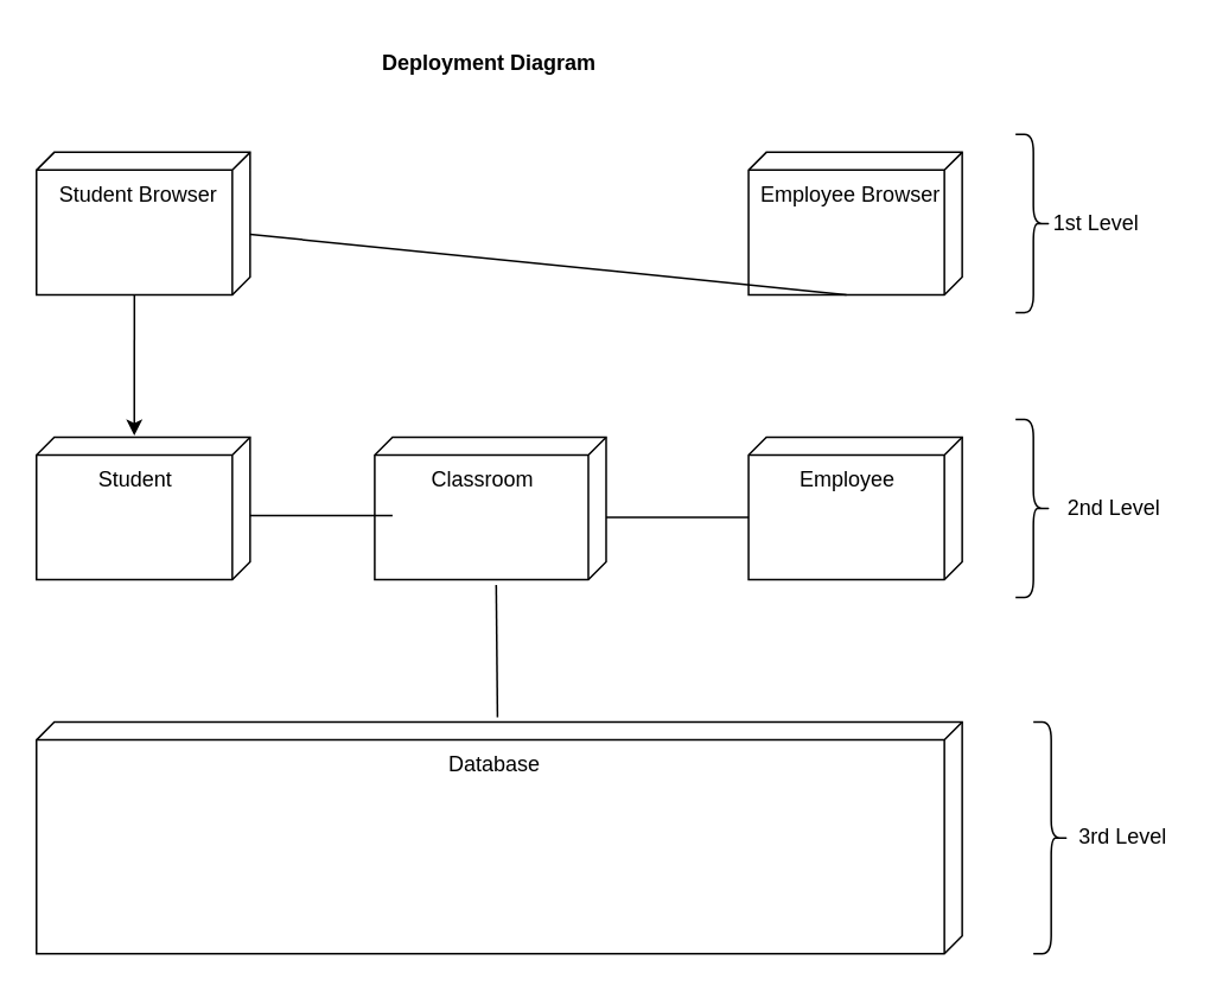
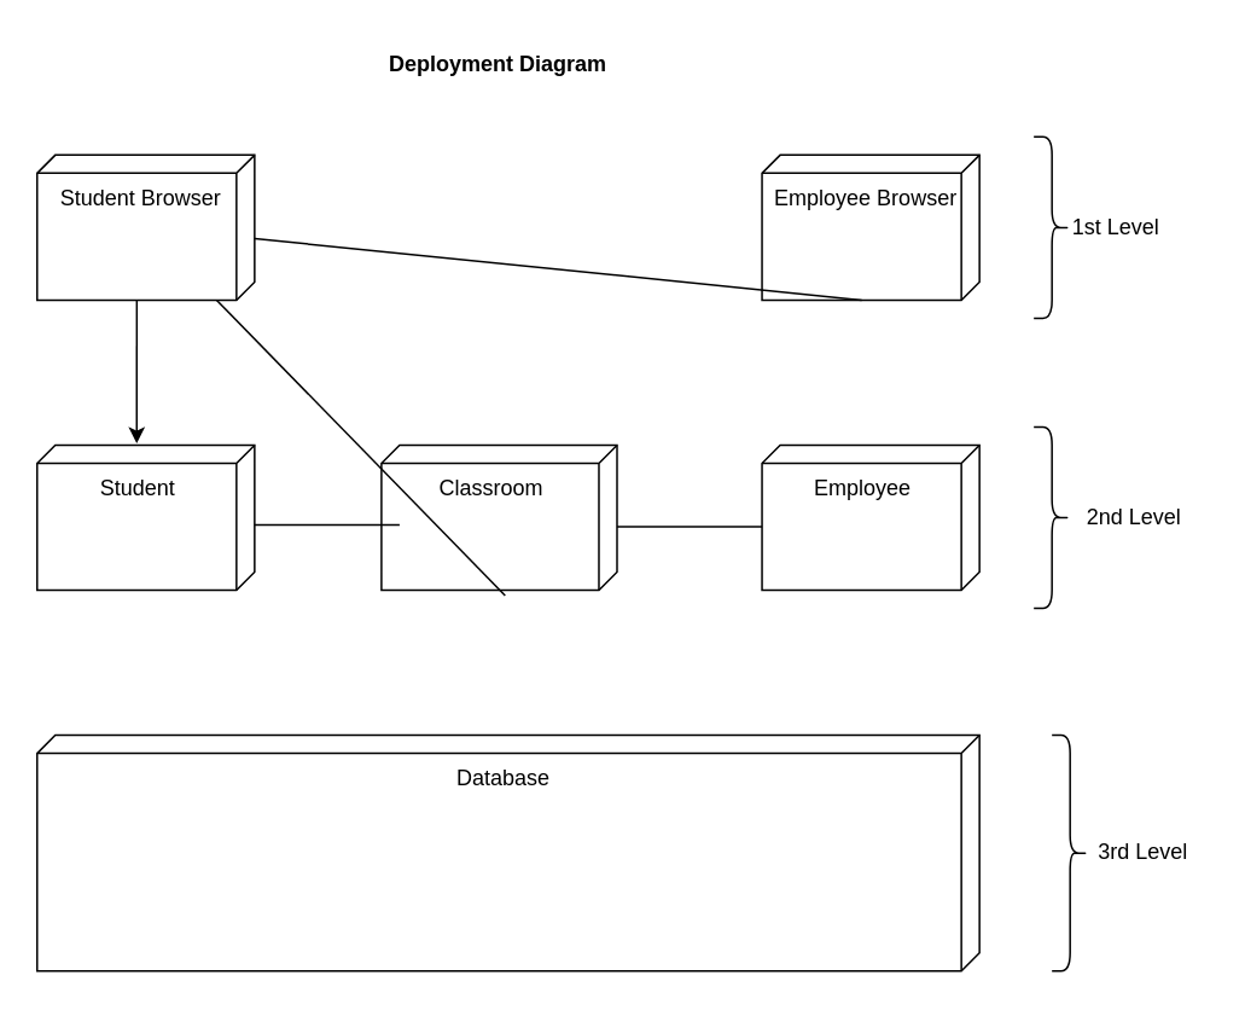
  <mxCell id="0" />
  <mxCell id="1" parent="0" />
  <mxCell id="2" value="&lt;b&gt;Deployment Diagram&lt;/b&gt;" style="text;html=1;align=center;verticalAlign=middle;resizable=0;points=[];autosize=1;strokeColor=none;fillColor=none;" parent="1" vertex="1"><mxGeometry x="204" y="20" width="140" height="30" as="geometry" /></mxCell>
  <mxCell id="3" value="Database" style="verticalAlign=top;align=center;shape=cube;size=10;direction=south;fontStyle=0;html=1;boundedLbl=1;spacingLeft=5;whiteSpace=wrap;" parent="1" vertex="1"><mxGeometry x="20" y="405" width="520" height="130" as="geometry" /></mxCell>
  <mxCell id="4" value="Student Browser" style="verticalAlign=top;align=center;shape=cube;size=10;direction=south;fontStyle=0;html=1;boundedLbl=1;spacingLeft=5;whiteSpace=wrap;" parent="1" vertex="1"><mxGeometry x="20" y="85" width="120" height="80" as="geometry" /></mxCell>
  <mxCell id="5" value="Employee Browser" style="verticalAlign=top;align=center;shape=cube;size=10;direction=south;fontStyle=0;html=1;boundedLbl=1;spacingLeft=5;whiteSpace=wrap;" parent="1" vertex="1"><mxGeometry x="420" y="85" width="120" height="80" as="geometry" /></mxCell>
  <mxCell id="6" value="Student&amp;nbsp;" style="verticalAlign=top;align=center;shape=cube;size=10;direction=south;fontStyle=0;html=1;boundedLbl=1;spacingLeft=5;whiteSpace=wrap;" parent="1" vertex="1"><mxGeometry x="20" y="245" width="120" height="80" as="geometry" /></mxCell>
  <mxCell id="7" value="Employee&amp;nbsp;" style="verticalAlign=top;align=center;shape=cube;size=10;direction=south;fontStyle=0;html=1;boundedLbl=1;spacingLeft=5;whiteSpace=wrap;" parent="1" vertex="1"><mxGeometry x="420" y="245" width="120" height="80" as="geometry" /></mxCell>
  <mxCell id="8" value="" style="endArrow=classic;html=1;rounded=0;exitX=0;exitY=0;exitDx=80;exitDy=65;exitPerimeter=0;entryX=-0.012;entryY=0.542;entryDx=0;entryDy=0;entryPerimeter=0;" parent="1" source="4" target="6" edge="1"><mxGeometry width="50" height="50" relative="1" as="geometry"><mxPoint x="250" y="335" as="sourcePoint" /><mxPoint x="300" y="285" as="targetPoint" /></mxGeometry></mxCell>
  <mxCell id="9" value="" style="endArrow=none;html=1;rounded=0;exitX=0;exitY=0;exitDx=80;exitDy=65;exitPerimeter=0;" parent="1" source="5" target="4" edge="1"><mxGeometry width="50" height="50" relative="1" as="geometry"><mxPoint x="85" y="175" as="sourcePoint" /><mxPoint x="85" y="254" as="targetPoint" /></mxGeometry></mxCell>
  <mxCell id="10" value="" style="shape=curlyBracket;whiteSpace=wrap;html=1;rounded=1;flipH=1;labelPosition=right;verticalLabelPosition=middle;align=left;verticalAlign=middle;" parent="1" vertex="1"><mxGeometry x="570" y="75" width="20" height="100" as="geometry" /></mxCell>
  <mxCell id="11" value="" style="shape=curlyBracket;whiteSpace=wrap;html=1;rounded=1;flipH=1;labelPosition=right;verticalLabelPosition=middle;align=left;verticalAlign=middle;" parent="1" vertex="1"><mxGeometry x="570" y="235" width="20" height="100" as="geometry" /></mxCell>
  <mxCell id="12" value="" style="shape=curlyBracket;whiteSpace=wrap;html=1;rounded=1;flipH=1;labelPosition=right;verticalLabelPosition=middle;align=left;verticalAlign=middle;size=0.5;" parent="1" vertex="1"><mxGeometry x="580" y="405" width="20" height="130" as="geometry" /></mxCell>
  <mxCell id="13" value="Classroom&amp;nbsp;" style="verticalAlign=top;align=center;shape=cube;size=10;direction=south;fontStyle=0;html=1;boundedLbl=1;spacingLeft=5;whiteSpace=wrap;" parent="1" vertex="1"><mxGeometry x="210" y="245" width="130" height="80" as="geometry" /></mxCell>
  <mxCell id="14" value="" style="endArrow=none;html=1;rounded=0;entryX=0.55;entryY=0;entryDx=0;entryDy=0;entryPerimeter=0;" parent="1" target="6" edge="1"><mxGeometry width="50" height="50" relative="1" as="geometry"><mxPoint x="220" y="289" as="sourcePoint" /><mxPoint x="85" y="254" as="targetPoint" /></mxGeometry></mxCell>
  <mxCell id="15" value="" style="endArrow=none;html=1;rounded=0;exitX=0;exitY=0;exitDx=45;exitDy=120;exitPerimeter=0;" parent="1" source="7" edge="1"><mxGeometry width="50" height="50" relative="1" as="geometry"><mxPoint x="390" y="295" as="sourcePoint" /><mxPoint x="340" y="290" as="targetPoint" /></mxGeometry></mxCell>
- <mxCell id="16" value="" style="endArrow=none;html=1;rounded=0;entryX=-0.021;entryY=0.502;entryDx=0;entryDy=0;entryPerimeter=0;exitX=1.038;exitY=0.475;exitDx=0;exitDy=0;exitPerimeter=0;" parent="1" source="13" target="3" edge="1"><mxGeometry width="50" height="50" relative="1" as="geometry"><mxPoint x="290" y="355" as="sourcePoint" /><mxPoint x="300" y="375" as="targetPoint" /></mxGeometry></mxCell>
+ <mxCell id="16" value="" style="endArrow=none;html=1;rounded=0;exitX=1.038;exitY=0.475;exitDx=0;exitDy=0;exitPerimeter=0;" parent="1" source="13" target="4" edge="1"><mxGeometry width="50" height="50" relative="1" as="geometry"><mxPoint x="290" y="355" as="sourcePoint" /><mxPoint x="300" y="375" as="targetPoint" /></mxGeometry></mxCell>
  <mxCell id="17" value="1st Level" style="text;html=1;align=center;verticalAlign=middle;resizable=0;points=[];autosize=1;strokeColor=none;fillColor=none;" vertex="1" parent="1"><mxGeometry x="580" y="110" width="70" height="30" as="geometry" /></mxCell>
  <mxCell id="18" value="2nd Level" style="text;html=1;align=center;verticalAlign=middle;resizable=0;points=[];autosize=1;strokeColor=none;fillColor=none;" vertex="1" parent="1"><mxGeometry x="585" y="270" width="80" height="30" as="geometry" /></mxCell>
  <mxCell id="19" value="3rd Level" style="text;html=1;align=center;verticalAlign=middle;resizable=0;points=[];autosize=1;strokeColor=none;fillColor=none;" vertex="1" parent="1"><mxGeometry x="595" y="455" width="70" height="30" as="geometry" /></mxCell>
